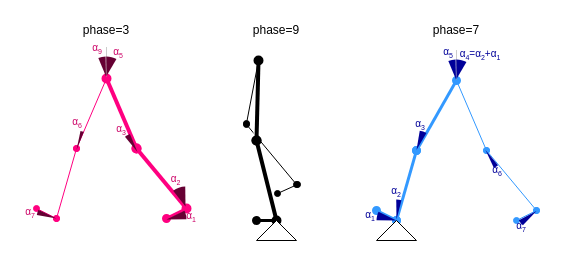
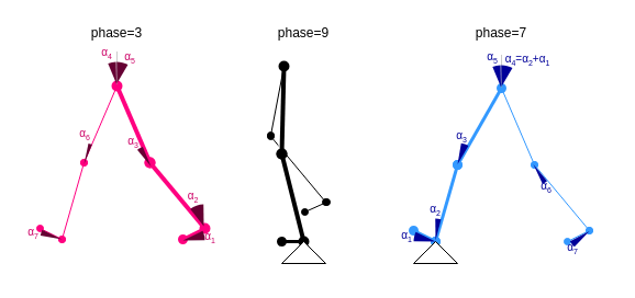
  <mxCell id="0" />
  <mxCell id="1" parent="0" />
  <mxCell id="2" value="" style="endArrow=oval;html=1;endFill=1;startArrow=oval;startFill=1;" edge="1" parent="1"><mxGeometry width="50" height="50" relative="1" as="geometry"><mxPoint x="277" y="193" as="sourcePoint" /><mxPoint x="297" y="184" as="targetPoint" /></mxGeometry></mxCell>
  <mxCell id="3" value="" style="endArrow=oval;html=1;endFill=1;startArrow=oval;startFill=1;" edge="1" parent="1"><mxGeometry width="50" height="50" relative="1" as="geometry"><mxPoint x="296" y="184" as="sourcePoint" /><mxPoint x="246" y="124" as="targetPoint" /></mxGeometry></mxCell>
  <mxCell id="4" value="" style="rounded=0;whiteSpace=wrap;html=1;fontColor=#FF0080;strokeColor=none;rotation=0;" vertex="1" parent="1"><mxGeometry x="253" y="129" width="7" height="12" as="geometry" /></mxCell>
  <mxCell id="5" value="" style="endArrow=oval;html=1;endFill=1;startArrow=oval;startFill=1;strokeWidth=4;" edge="1" parent="1"><mxGeometry width="50" height="50" relative="1" as="geometry"><mxPoint x="256" y="140" as="sourcePoint" /><mxPoint x="258" y="60" as="targetPoint" /></mxGeometry></mxCell>
  <mxCell id="6" value="" style="endArrow=oval;html=1;endFill=1;startArrow=oval;startFill=1;strokeWidth=4;" edge="1" parent="1"><mxGeometry width="50" height="50" relative="1" as="geometry"><mxPoint x="276" y="220" as="sourcePoint" /><mxPoint x="256" y="140" as="targetPoint" /></mxGeometry></mxCell>
  <mxCell id="7" value="" style="endArrow=oval;html=1;endFill=1;startArrow=oval;startFill=1;strokeWidth=3;" edge="1" parent="1"><mxGeometry width="50" height="50" relative="1" as="geometry"><mxPoint x="276" y="220" as="sourcePoint" /><mxPoint x="256" y="220" as="targetPoint" /></mxGeometry></mxCell>
  <mxCell id="8" value="" style="endArrow=oval;html=1;endFill=1;startArrow=oval;startFill=1;strokeColor=#3399FF;strokeWidth=3;" edge="1" parent="1"><mxGeometry width="50" height="50" relative="1" as="geometry"><mxPoint x="396" y="220" as="sourcePoint" /><mxPoint x="416" y="150" as="targetPoint" /></mxGeometry></mxCell>
  <mxCell id="9" value="" style="endArrow=oval;html=1;endFill=1;startArrow=oval;startFill=1;strokeColor=#3399FF;strokeWidth=3;" edge="1" parent="1"><mxGeometry width="50" height="50" relative="1" as="geometry"><mxPoint x="416" y="150" as="sourcePoint" /><mxPoint x="456" y="80" as="targetPoint" /></mxGeometry></mxCell>
  <mxCell id="10" value="" style="endArrow=oval;html=1;endFill=1;startArrow=oval;startFill=1;strokeColor=#3399FF;" edge="1" parent="1"><mxGeometry width="50" height="50" relative="1" as="geometry"><mxPoint x="486" y="150" as="sourcePoint" /><mxPoint x="456" y="80" as="targetPoint" /></mxGeometry></mxCell>
  <mxCell id="11" value="" style="endArrow=oval;html=1;endFill=1;startArrow=oval;startFill=1;strokeColor=#3399FF;" edge="1" parent="1"><mxGeometry width="50" height="50" relative="1" as="geometry"><mxPoint x="536" y="210" as="sourcePoint" /><mxPoint x="486" y="150" as="targetPoint" /></mxGeometry></mxCell>
  <mxCell id="12" value="" style="endArrow=oval;html=1;endFill=1;startArrow=oval;startFill=1;strokeColor=#3399FF;" edge="1" parent="1"><mxGeometry width="50" height="50" relative="1" as="geometry"><mxPoint x="536" y="210" as="sourcePoint" /><mxPoint x="516" y="220" as="targetPoint" /></mxGeometry></mxCell>
  <mxCell id="13" value="" style="endArrow=oval;html=1;endFill=1;startArrow=oval;startFill=1;strokeColor=#3399FF;strokeWidth=3;" edge="1" parent="1"><mxGeometry width="50" height="50" relative="1" as="geometry"><mxPoint x="396" y="220" as="sourcePoint" /><mxPoint x="376" y="210" as="targetPoint" /></mxGeometry></mxCell>
  <mxCell id="14" value="" style="endArrow=oval;html=1;endFill=1;startArrow=oval;startFill=1;strokeColor=#FF0080;strokeWidth=1;" edge="1" parent="1"><mxGeometry width="50" height="50" relative="1" as="geometry"><mxPoint x="56" y="218" as="sourcePoint" /><mxPoint x="36" y="208" as="targetPoint" /></mxGeometry></mxCell>
  <mxCell id="15" value="" style="endArrow=oval;html=1;endFill=1;startArrow=oval;startFill=1;strokeColor=#FF0080;strokeWidth=1;" edge="1" parent="1"><mxGeometry width="50" height="50" relative="1" as="geometry"><mxPoint x="56" y="218" as="sourcePoint" /><mxPoint x="76" y="148" as="targetPoint" /></mxGeometry></mxCell>
  <mxCell id="16" value="" style="endArrow=oval;html=1;endFill=1;startArrow=oval;startFill=1;strokeColor=#FF0080;strokeWidth=1;" edge="1" parent="1"><mxGeometry width="50" height="50" relative="1" as="geometry"><mxPoint x="76" y="148" as="sourcePoint" /><mxPoint x="106" y="78" as="targetPoint" /></mxGeometry></mxCell>
  <mxCell id="17" value="" style="endArrow=oval;html=1;endFill=1;startArrow=oval;startFill=1;strokeColor=#FF0080;strokeWidth=4;" edge="1" parent="1"><mxGeometry width="50" height="50" relative="1" as="geometry"><mxPoint x="136" y="148" as="sourcePoint" /><mxPoint x="106" y="78" as="targetPoint" /></mxGeometry></mxCell>
  <mxCell id="18" value="" style="endArrow=oval;html=1;endFill=1;startArrow=oval;startFill=1;strokeColor=#FF0080;strokeWidth=4;" edge="1" parent="1"><mxGeometry width="50" height="50" relative="1" as="geometry"><mxPoint x="186" y="208" as="sourcePoint" /><mxPoint x="136" y="148" as="targetPoint" /></mxGeometry></mxCell>
  <mxCell id="19" value="" style="endArrow=oval;html=1;endFill=1;startArrow=oval;startFill=1;strokeColor=#FF0080;strokeWidth=3;" edge="1" parent="1"><mxGeometry width="50" height="50" relative="1" as="geometry"><mxPoint x="186" y="208" as="sourcePoint" /><mxPoint x="166" y="218" as="targetPoint" /></mxGeometry></mxCell>
  <mxCell id="20" value="phase=7" style="text;html=1;strokeColor=none;fillColor=none;align=center;verticalAlign=middle;whiteSpace=wrap;rounded=0;" vertex="1" parent="1"><mxGeometry x="436" y="20" width="40" height="20" as="geometry" /></mxCell>
  <mxCell id="21" value="phase=3" style="text;html=1;strokeColor=none;fillColor=none;align=center;verticalAlign=middle;whiteSpace=wrap;rounded=0;" vertex="1" parent="1"><mxGeometry x="86" y="20" width="40" height="20" as="geometry" /></mxCell>
  <mxCell id="22" value="phase=9" style="text;html=1;strokeColor=none;fillColor=none;align=center;verticalAlign=middle;whiteSpace=wrap;rounded=0;" vertex="1" parent="1"><mxGeometry x="256" y="20" width="40" height="20" as="geometry" /></mxCell>
  <mxCell id="23" value="α&lt;sub&gt;&lt;font style=&quot;font-size: 7px&quot;&gt;1&lt;/font&gt;&lt;/sub&gt;" style="text;html=1;strokeColor=none;fillColor=none;align=center;verticalAlign=middle;whiteSpace=wrap;rounded=0;fontColor=#000099;fontSize=10;" vertex="1" parent="1"><mxGeometry x="360" y="206" width="20" height="20" as="geometry" /></mxCell>
  <mxCell id="24" value="" style="endArrow=none;dashed=1;html=1;dashPattern=1 1;strokeWidth=1;strokeColor=#999999;" edge="1" parent="1"><mxGeometry width="50" height="50" relative="1" as="geometry"><mxPoint x="456" y="50" as="sourcePoint" /><mxPoint x="456" y="80" as="targetPoint" /></mxGeometry></mxCell>
  <mxCell id="25" value="" style="endArrow=oval;html=1;endFill=1;startArrow=oval;startFill=1;" edge="1" parent="1"><mxGeometry width="50" height="50" relative="1" as="geometry"><mxPoint x="246" y="123" as="sourcePoint" /><mxPoint x="258" y="60" as="targetPoint" /></mxGeometry></mxCell>
  <mxCell id="26" value="" style="triangle;whiteSpace=wrap;html=1;fontColor=#FF0080;rotation=-90;" vertex="1" parent="1"><mxGeometry x="386" y="210" width="20" height="40" as="geometry" /></mxCell>
  <mxCell id="27" value="" style="triangle;whiteSpace=wrap;html=1;fontColor=#FF0080;rotation=-90;" vertex="1" parent="1"><mxGeometry x="266" y="210" width="20" height="40" as="geometry" /></mxCell>
  <mxCell id="28" value="" style="verticalLabelPosition=bottom;verticalAlign=top;html=1;shape=mxgraph.basic.pie;startAngle=0.998;endAngle=0.04;fillColor=#000099;strokeColor=none;" vertex="1" parent="1"><mxGeometry x="376" y="199" width="40" height="40" as="geometry" /></mxCell>
  <mxCell id="29" value="" style="verticalLabelPosition=bottom;verticalAlign=top;html=1;shape=mxgraph.basic.pie;startAngle=0.752;endAngle=0.823;fillColor=#000099;strokeColor=none;" vertex="1" parent="1"><mxGeometry x="376" y="200" width="40" height="40" as="geometry" /></mxCell>
  <mxCell id="30" value="α&lt;sub&gt;&lt;font style=&quot;font-size: 7px&quot;&gt;2&lt;/font&gt;&lt;/sub&gt;" style="text;html=1;strokeColor=none;fillColor=none;align=center;verticalAlign=middle;whiteSpace=wrap;rounded=0;fontColor=#000099;fontSize=10;" vertex="1" parent="1"><mxGeometry x="386" y="182" width="20" height="20" as="geometry" /></mxCell>
  <mxCell id="31" value="" style="verticalLabelPosition=bottom;verticalAlign=top;html=1;shape=mxgraph.basic.pie;startAngle=0.026;endAngle=0.083;fillColor=#000099;strokeColor=none;" vertex="1" parent="1"><mxGeometry x="396" y="130" width="40" height="39" as="geometry" /></mxCell>
  <mxCell id="32" value="α&lt;sub&gt;&lt;font style=&quot;font-size: 7px&quot;&gt;3&lt;/font&gt;&lt;/sub&gt;" style="text;html=1;strokeColor=none;fillColor=none;align=center;verticalAlign=middle;whiteSpace=wrap;rounded=0;fontColor=#000099;fontSize=10;" vertex="1" parent="1"><mxGeometry x="410" y="110" width="20" height="30" as="geometry" /></mxCell>
  <mxCell id="33" value="" style="verticalLabelPosition=bottom;verticalAlign=top;html=1;shape=mxgraph.basic.pie;startAngle=0.998;endAngle=0.083;fillColor=#000099;strokeColor=none;" vertex="1" parent="1"><mxGeometry x="436" y="59" width="40" height="39" as="geometry" /></mxCell>
  <mxCell id="34" value="α&lt;sub&gt;&lt;font style=&quot;font-size: 7px&quot;&gt;4&lt;/font&gt;&lt;/sub&gt;=α&lt;sub&gt;&lt;font style=&quot;font-size: 7px&quot;&gt;2&lt;/font&gt;&lt;/sub&gt;+α&lt;sub&gt;&lt;font style=&quot;font-size: 7px&quot;&gt;1&lt;/font&gt;&lt;/sub&gt;" style="text;html=1;strokeColor=none;fillColor=none;align=center;verticalAlign=middle;whiteSpace=wrap;rounded=0;fontColor=#000099;fontSize=10;" vertex="1" parent="1"><mxGeometry x="454" y="45" width="52" height="20" as="geometry" /></mxCell>
  <mxCell id="35" value="" style="verticalLabelPosition=bottom;verticalAlign=top;html=1;shape=mxgraph.basic.pie;startAngle=0.939;endAngle=0.997;fillColor=#000099;strokeColor=none;" vertex="1" parent="1"><mxGeometry x="435" y="59" width="41" height="40" as="geometry" /></mxCell>
  <mxCell id="36" value="α&lt;sub&gt;&lt;font style=&quot;font-size: 7px&quot;&gt;5&lt;/font&gt;&lt;/sub&gt;" style="text;html=1;strokeColor=none;fillColor=none;align=center;verticalAlign=middle;whiteSpace=wrap;rounded=0;fontColor=#000099;fontSize=10;" vertex="1" parent="1"><mxGeometry x="438" y="43" width="20" height="20" as="geometry" /></mxCell>
  <mxCell id="37" value="" style="verticalLabelPosition=bottom;verticalAlign=top;html=1;shape=mxgraph.basic.pie;startAngle=0.392;endAngle=0.432;fillColor=#000099;strokeColor=none;" vertex="1" parent="1"><mxGeometry x="465" y="130" width="40" height="39" as="geometry" /></mxCell>
  <mxCell id="38" value="α&lt;sub&gt;&lt;font style=&quot;font-size: 7px&quot;&gt;6&lt;/font&gt;&lt;/sub&gt;" style="text;html=1;strokeColor=none;fillColor=none;align=center;verticalAlign=middle;whiteSpace=wrap;rounded=0;fontColor=#000099;fontSize=10;" vertex="1" parent="1"><mxGeometry x="487" y="161" width="20" height="20" as="geometry" /></mxCell>
  <mxCell id="39" value="" style="verticalLabelPosition=bottom;verticalAlign=top;html=1;shape=mxgraph.basic.pie;startAngle=0.619;endAngle=0.672;fillColor=#000099;strokeColor=none;" vertex="1" parent="1"><mxGeometry x="516" y="191" width="40" height="39" as="geometry" /></mxCell>
  <mxCell id="40" value="α&lt;sub&gt;&lt;font style=&quot;font-size: 7px&quot;&gt;7&lt;/font&gt;&lt;/sub&gt;" style="text;html=1;strokeColor=none;fillColor=none;align=center;verticalAlign=middle;whiteSpace=wrap;rounded=0;fontColor=#000099;fontSize=10;" vertex="1" parent="1"><mxGeometry x="511" y="217" width="20" height="20" as="geometry" /></mxCell>
  <mxCell id="41" value="α&lt;sub&gt;&lt;font style=&quot;font-size: 7px&quot;&gt;1&lt;/font&gt;&lt;/sub&gt;" style="text;html=1;strokeColor=none;fillColor=none;align=center;verticalAlign=middle;whiteSpace=wrap;rounded=0;fontColor=#CC0066;fontSize=10;" vertex="1" parent="1"><mxGeometry x="181" y="207" width="20" height="20" as="geometry" /></mxCell>
  <mxCell id="42" value="" style="verticalLabelPosition=bottom;verticalAlign=top;html=1;shape=mxgraph.basic.pie;startAngle=0.177;endAngle=0.248;fillColor=#660033;strokeColor=none;" vertex="1" parent="1"><mxGeometry x="146" y="199" width="40" height="40" as="geometry" /></mxCell>
  <mxCell id="43" value="" style="verticalLabelPosition=bottom;verticalAlign=top;html=1;shape=mxgraph.basic.pie;startAngle=0.894;endAngle=0.998;fillColor=#660033;strokeColor=none;" vertex="1" parent="1"><mxGeometry x="165" y="186" width="40" height="40" as="geometry" /></mxCell>
  <mxCell id="44" value="" style="verticalLabelPosition=bottom;verticalAlign=top;html=1;shape=mxgraph.basic.pie;startAngle=0.892;endAngle=0.938;fillColor=#660033;strokeColor=none;" vertex="1" parent="1"><mxGeometry x="117" y="132" width="40" height="39" as="geometry" /></mxCell>
  <mxCell id="45" value="α&lt;sub&gt;&lt;font style=&quot;font-size: 7px&quot;&gt;3&lt;/font&gt;&lt;/sub&gt;" style="text;html=1;strokeColor=none;fillColor=none;align=center;verticalAlign=middle;whiteSpace=wrap;rounded=0;fontColor=#CC0066;fontSize=10;" vertex="1" parent="1"><mxGeometry x="111" y="120" width="20" height="20" as="geometry" /></mxCell>
  <mxCell id="46" value="" style="endArrow=none;dashed=1;html=1;dashPattern=1 1;strokeWidth=1;strokeColor=#999999;" edge="1" parent="1"><mxGeometry width="50" height="50" relative="1" as="geometry"><mxPoint x="106" y="47" as="sourcePoint" /><mxPoint x="106" y="77" as="targetPoint" /></mxGeometry></mxCell>
  <mxCell id="47" value="" style="verticalLabelPosition=bottom;verticalAlign=top;html=1;shape=mxgraph.basic.pie;startAngle=0.998;endAngle=0.083;fillColor=#660033;strokeColor=none;" vertex="1" parent="1"><mxGeometry x="86" y="56" width="40" height="39" as="geometry" /></mxCell>
- <mxCell id="48" value="α&lt;sub&gt;&lt;font style=&quot;font-size: 7px&quot;&gt;9&lt;/font&gt;&lt;/sub&gt;" style="text;html=1;strokeColor=none;fillColor=none;align=center;verticalAlign=middle;whiteSpace=wrap;rounded=0;fontColor=#CC0066;fontSize=10;" vertex="1" parent="1"><mxGeometry x="86" y="39" width="22" height="20" as="geometry" /></mxCell>
+ <mxCell id="48" value="α&lt;sub&gt;&lt;font style=&quot;font-size: 7px&quot;&gt;4&lt;/font&gt;&lt;/sub&gt;" style="text;html=1;strokeColor=none;fillColor=none;align=center;verticalAlign=middle;whiteSpace=wrap;rounded=0;fontColor=#CC0066;fontSize=10;" vertex="1" parent="1"><mxGeometry x="86" y="39" width="22" height="20" as="geometry" /></mxCell>
  <mxCell id="49" value="" style="verticalLabelPosition=bottom;verticalAlign=top;html=1;shape=mxgraph.basic.pie;startAngle=0.939;endAngle=0.997;fillColor=#660033;strokeColor=none;" vertex="1" parent="1"><mxGeometry x="85" y="56" width="41" height="40" as="geometry" /></mxCell>
  <mxCell id="50" value="α&lt;sub&gt;&lt;font style=&quot;font-size: 7px&quot;&gt;5&lt;/font&gt;&lt;/sub&gt;" style="text;html=1;strokeColor=none;fillColor=none;align=center;verticalAlign=middle;whiteSpace=wrap;rounded=0;fontColor=#CC0066;fontSize=10;" vertex="1" parent="1"><mxGeometry x="108" y="43" width="20" height="20" as="geometry" /></mxCell>
  <mxCell id="51" value="" style="verticalLabelPosition=bottom;verticalAlign=top;html=1;shape=mxgraph.basic.pie;startAngle=0.032;endAngle=0.06;fillColor=#660033;strokeColor=none;" vertex="1" parent="1"><mxGeometry x="56" y="130" width="40" height="39" as="geometry" /></mxCell>
  <mxCell id="52" value="α&lt;sub&gt;&lt;font style=&quot;font-size: 7px&quot;&gt;6&lt;/font&gt;&lt;/sub&gt;" style="text;html=1;strokeColor=none;fillColor=none;align=center;verticalAlign=middle;whiteSpace=wrap;rounded=0;fontColor=#CC0066;fontSize=10;" vertex="1" parent="1"><mxGeometry x="67" y="113" width="20" height="20" as="geometry" /></mxCell>
  <mxCell id="53" value="α&lt;sub&gt;&lt;font style=&quot;font-size: 7px&quot;&gt;7&lt;/font&gt;&lt;/sub&gt;" style="text;html=1;strokeColor=none;fillColor=none;align=center;verticalAlign=middle;whiteSpace=wrap;rounded=0;fontColor=#CC0066;fontSize=10;" vertex="1" parent="1"><mxGeometry x="20" y="203" width="20" height="20" as="geometry" /></mxCell>
  <mxCell id="54" value="" style="verticalLabelPosition=bottom;verticalAlign=top;html=1;shape=mxgraph.basic.pie;startAngle=0.778;endAngle=0.822;fillColor=#660033;strokeColor=none;" vertex="1" parent="1"><mxGeometry x="36" y="198" width="40" height="40" as="geometry" /></mxCell>
  <mxCell id="55" value="α&lt;sub&gt;&lt;font style=&quot;font-size: 7px&quot;&gt;2&lt;/font&gt;&lt;/sub&gt;" style="text;html=1;strokeColor=none;fillColor=none;align=center;verticalAlign=middle;whiteSpace=wrap;rounded=0;fontColor=#CC0066;fontSize=10;" vertex="1" parent="1"><mxGeometry x="165" y="170" width="21" height="20" as="geometry" /></mxCell>
